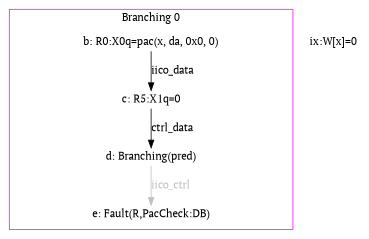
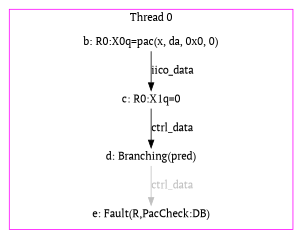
  digraph {
    fontname="PT Serif"
    node [fixedsize=false fontname="PT Serif" shape=none]
    edge [color=black fontcolor=black fontname="PT Serif"]
    n1 [height=0.194444 label="b: R0:X0q=pac(x, da, 0x0, 0)" width=4.861111]
-   n2 [height=0.194444 label="c: R5:X1q=0" width=1.555556]
+   n2 [height=0.194444 label="c: R0:X1q=0" width=1.555556]
    n3 [height=0.194444 label="d: Branching(pred)" width=2.916667]
    n4 [height=0.194444 label="e: Fault(R,PacCheck:DB)" width=3.888889]
-   n5 [height=0.194444 label="ix:W[x]=0" width=1.166667]
    subgraph cluster_1 {
      color=magenta
-     label="Branching 0"
+     label="Thread 0"
      rank=sink
      shape=box
      n1
      n2
      n3
      n4
    }
    n1 -> n2 [label=iico_data]
    n2 -> n3 [label=ctrl_data]
-   n3 -> n4 [color=grey fontcolor=grey label=iico_ctrl]
+   n3 -> n4 [color=grey fontcolor=grey label=ctrl_data]
  }
